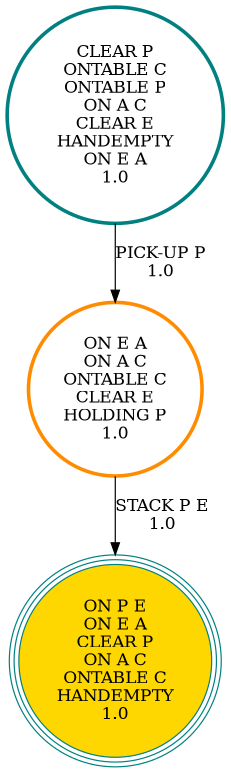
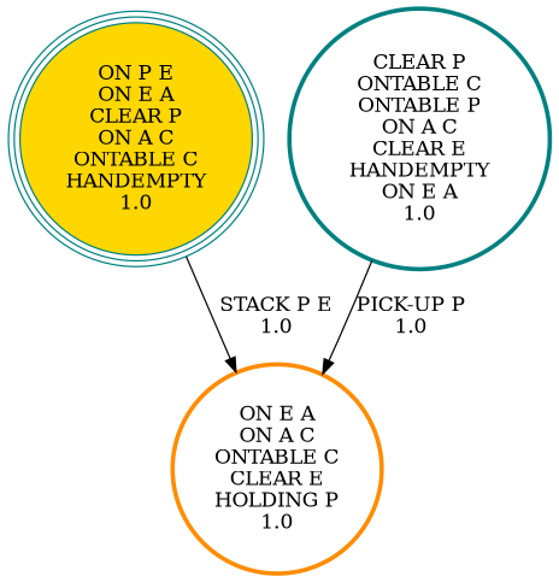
  digraph {
    node [penwidth=3 shape=circle color=teal]
    "ON E A\nON A C\nONTABLE C\nCLEAR E\nHOLDING P\n1.0\n" [color=darkorange]
    "ON P E\nON E A\nCLEAR P\nON A C\nONTABLE C\nHANDEMPTY\n1.0\n" [fillcolor=gold peripheries=3 style=filled penwidth=""]
    "CLEAR P\nONTABLE C\nONTABLE P\nON A C\nCLEAR E\nHANDEMPTY\nON E A\n1.0\n"
-   "ON E A\nON A C\nONTABLE C\nCLEAR E\nHOLDING P\n1.0\n" -> "ON P E\nON E A\nCLEAR P\nON A C\nONTABLE C\nHANDEMPTY\n1.0\n" [label="STACK P E\n1.0\n"]
+   "ON P E\nON E A\nCLEAR P\nON A C\nONTABLE C\nHANDEMPTY\n1.0\n" -> "ON E A\nON A C\nONTABLE C\nCLEAR E\nHOLDING P\n1.0\n" [label="STACK P E\n1.0\n"]
    "CLEAR P\nONTABLE C\nONTABLE P\nON A C\nCLEAR E\nHANDEMPTY\nON E A\n1.0\n" -> "ON E A\nON A C\nONTABLE C\nCLEAR E\nHOLDING P\n1.0\n" [label="PICK-UP P\n1.0\n"]
  }
